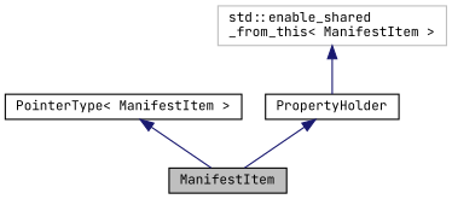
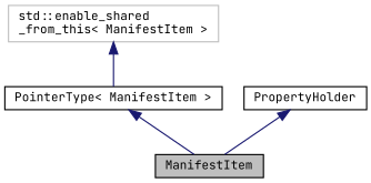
  digraph {
    fontname="JetBrains Mono"
    node [color=black fillcolor=white fontname="JetBrains Mono" fontsize=10 shape=record style=filled]
    edge [color=midnightblue dir=back fontname="JetBrains Mono" fontsize=10 labelfontname=Helvetica labelfontsize=10 style=solid]
    n1 [fillcolor=grey75 fontcolor=black height=0.2 label=ManifestItem width=0.4]
    n2 [height=0.2 label="PointerType\< ManifestItem \>" width=0.4]
    n3 [color=grey75 height=0.2 label="std::enable_shared\l_from_this\< ManifestItem \>" width=0.4]
    n4 [height=0.2 label=PropertyHolder width=0.4]
    n2 -> n1
-   n3 -> n4
+   n3 -> n2
    n4 -> n1
  }
